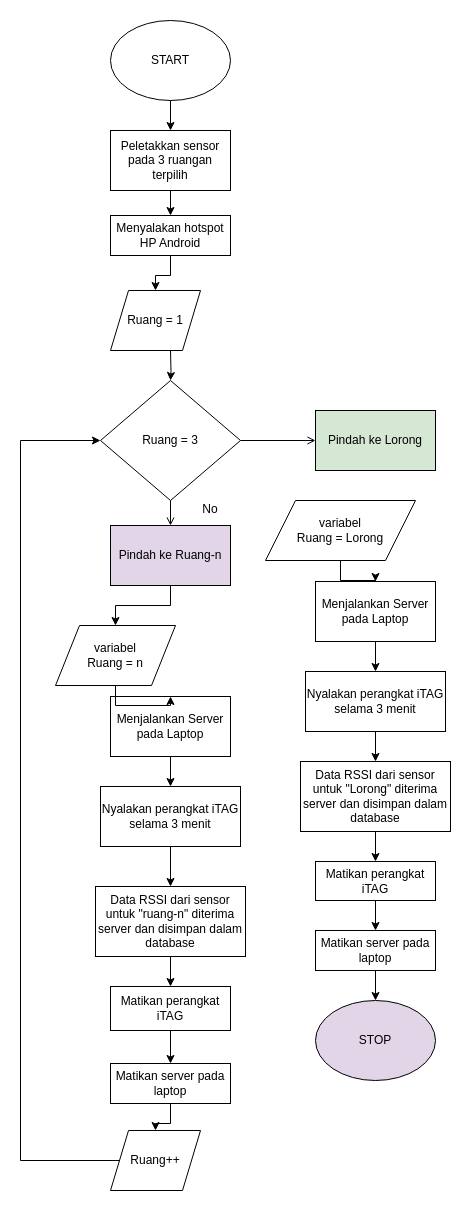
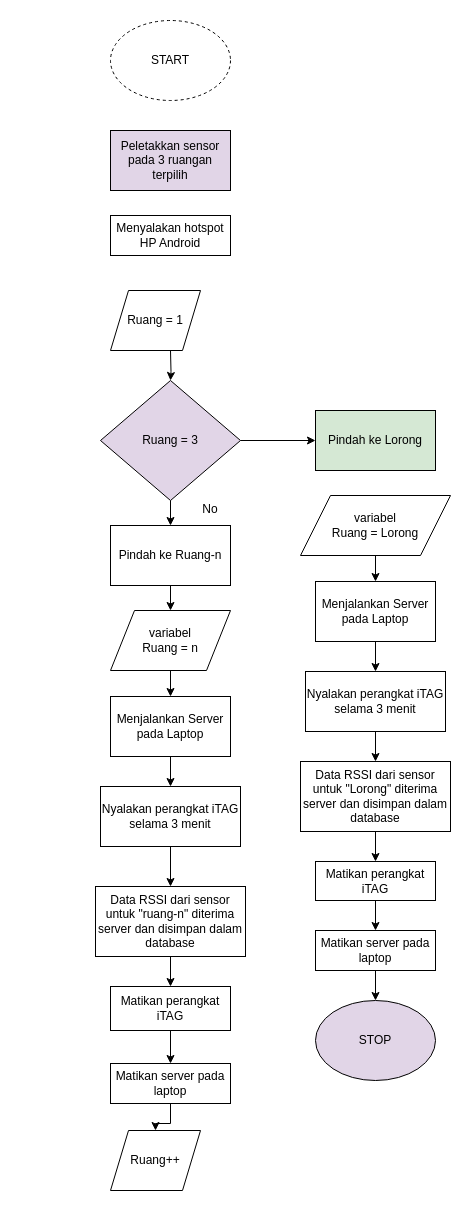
  <mxCell id="0" />
  <mxCell id="1" parent="0" />
  <mxCell id="2" value="" style="group" parent="1" vertex="1" connectable="0"><mxGeometry x="20" y="20" width="225" height="1056" as="geometry" /></mxCell>
- <mxCell id="3" value="START" style="ellipse;whiteSpace=wrap;html=1;" parent="2" vertex="1"><mxGeometry x="90" width="120" height="80" as="geometry" /></mxCell>
- <mxCell id="4" style="edgeStyle=orthogonalEdgeStyle;rounded=0;orthogonalLoop=1;jettySize=auto;html=1;exitX=0.5;exitY=1;exitDx=0;exitDy=0;entryX=0.5;entryY=0;entryDx=0;entryDy=0;" edge="1" parent="2" source="5" target="26"><mxGeometry relative="1" as="geometry" /></mxCell>
- <mxCell id="5" value="Peletakkan sensor pada 3 ruangan terpilih" style="rounded=0;whiteSpace=wrap;html=1;" parent="2" vertex="1"><mxGeometry x="90" y="110" width="120" height="60" as="geometry" /></mxCell>
- <mxCell id="6" value="" style="edgeStyle=orthogonalEdgeStyle;rounded=0;orthogonalLoop=1;jettySize=auto;html=1;" parent="2" source="3" target="5" edge="1"><mxGeometry relative="1" as="geometry" /></mxCell>
- <mxCell id="7" value="Ruang = 3" style="rhombus;whiteSpace=wrap;html=1;" parent="2" vertex="1"><mxGeometry x="80" y="360" width="140" height="120" as="geometry" /></mxCell>
+ <mxCell id="3" value="START" style="ellipse;whiteSpace=wrap;html=1;dashed=1;" parent="2" vertex="1"><mxGeometry x="90" width="120" height="80" as="geometry" /></mxCell>
+ <mxCell id="5" value="Peletakkan sensor pada 3 ruangan terpilih" style="rounded=0;whiteSpace=wrap;html=1;fillColor=#e1d5e7;" parent="2" vertex="1"><mxGeometry x="90" y="110" width="120" height="60" as="geometry" /></mxCell>
+ <mxCell id="7" value="Ruang = 3" style="rhombus;whiteSpace=wrap;html=1;fillColor=#e1d5e7;" parent="2" vertex="1"><mxGeometry x="80" y="360" width="140" height="120" as="geometry" /></mxCell>
  <mxCell id="8" value="Nyalakan perangkat iTAG selama 3 menit" style="rounded=0;whiteSpace=wrap;html=1;" parent="2" vertex="1"><mxGeometry x="80" y="766" width="140" height="60" as="geometry" /></mxCell>
  <mxCell id="9" value="Data RSSI dari sensor untuk &quot;ruang-n&quot; diterima server dan disimpan dalam database" style="rounded=0;whiteSpace=wrap;html=1;" parent="2" vertex="1"><mxGeometry x="75" y="866" width="150" height="70" as="geometry" /></mxCell>
  <mxCell id="10" value="" style="edgeStyle=orthogonalEdgeStyle;rounded=0;orthogonalLoop=1;jettySize=auto;html=1;" parent="2" source="8" target="9" edge="1"><mxGeometry relative="1" as="geometry" /></mxCell>
  <mxCell id="11" value="" style="edgeStyle=orthogonalEdgeStyle;rounded=0;orthogonalLoop=1;jettySize=auto;html=1;" parent="2" source="12" target="23" edge="1"><mxGeometry relative="1" as="geometry" /></mxCell>
  <mxCell id="12" value="Matikan perangkat iTAG" style="rounded=0;whiteSpace=wrap;html=1;" parent="2" vertex="1"><mxGeometry x="90" y="966" width="120" height="44" as="geometry" /></mxCell>
  <mxCell id="13" value="" style="edgeStyle=orthogonalEdgeStyle;rounded=0;orthogonalLoop=1;jettySize=auto;html=1;" parent="2" source="9" target="12" edge="1"><mxGeometry relative="1" as="geometry" /></mxCell>
  <mxCell id="14" value="" style="edgeStyle=orthogonalEdgeStyle;rounded=0;orthogonalLoop=1;jettySize=auto;html=1;" parent="2" target="7" edge="1"><mxGeometry relative="1" as="geometry"><mxPoint x="150" y="330" as="sourcePoint" /></mxGeometry></mxCell>
  <mxCell id="15" value="Ruang = 1" style="shape=parallelogram;perimeter=parallelogramPerimeter;whiteSpace=wrap;html=1;" parent="2" vertex="1"><mxGeometry x="90" y="270" width="90" height="60" as="geometry" /></mxCell>
  <mxCell id="16" value="" style="edgeStyle=orthogonalEdgeStyle;rounded=0;orthogonalLoop=1;jettySize=auto;html=1;" parent="2" source="17" target="8" edge="1"><mxGeometry relative="1" as="geometry" /></mxCell>
  <mxCell id="17" value="Menjalankan Server pada Laptop" style="rounded=0;whiteSpace=wrap;html=1;" parent="2" vertex="1"><mxGeometry x="90" y="676" width="120" height="60" as="geometry" /></mxCell>
  <mxCell id="18" value="" style="edgeStyle=orthogonalEdgeStyle;rounded=0;orthogonalLoop=1;jettySize=auto;html=1;" parent="2" source="19" target="17" edge="1"><mxGeometry relative="1" as="geometry" /></mxCell>
- <mxCell id="19" value="&lt;div&gt;variabel &lt;br&gt;&lt;/div&gt;&lt;div&gt;Ruang = n&lt;/div&gt;" style="shape=parallelogram;perimeter=parallelogramPerimeter;whiteSpace=wrap;html=1;" parent="2" vertex="1"><mxGeometry x="35" y="605" width="120" height="60" as="geometry" /></mxCell>
+ <mxCell id="19" value="&lt;div&gt;variabel &lt;br&gt;&lt;/div&gt;&lt;div&gt;Ruang = n&lt;/div&gt;" style="shape=parallelogram;perimeter=parallelogramPerimeter;whiteSpace=wrap;html=1;" parent="2" vertex="1"><mxGeometry x="90" y="590" width="120" height="60" as="geometry" /></mxCell>
  <mxCell id="20" value="" style="edgeStyle=orthogonalEdgeStyle;rounded=0;orthogonalLoop=1;jettySize=auto;html=1;" parent="2" source="21" target="19" edge="1"><mxGeometry relative="1" as="geometry" /></mxCell>
- <mxCell id="21" value="Pindah ke Ruang-n" style="rounded=0;whiteSpace=wrap;html=1;fillColor=#e1d5e7;" parent="2" vertex="1"><mxGeometry x="90" y="505" width="120" height="60" as="geometry" /></mxCell>
- <mxCell id="22" value="" style="edgeStyle=orthogonalEdgeStyle;rounded=0;orthogonalLoop=1;jettySize=auto;html=1;endArrow=open;" parent="2" source="7" target="21" edge="1"><mxGeometry relative="1" as="geometry" /></mxCell>
+ <mxCell id="21" value="Pindah ke Ruang-n" style="rounded=0;whiteSpace=wrap;html=1;" parent="2" vertex="1"><mxGeometry x="90" y="505" width="120" height="60" as="geometry" /></mxCell>
+ <mxCell id="22" value="" style="edgeStyle=orthogonalEdgeStyle;rounded=0;orthogonalLoop=1;jettySize=auto;html=1;" parent="2" source="7" target="21" edge="1"><mxGeometry relative="1" as="geometry" /></mxCell>
  <mxCell id="23" value="Matikan server pada laptop" style="rounded=0;whiteSpace=wrap;html=1;" parent="2" vertex="1"><mxGeometry x="90" y="1043" width="120" height="40" as="geometry" /></mxCell>
  <mxCell id="24" value="No" style="text;html=1;strokeColor=none;fillColor=none;align=center;verticalAlign=middle;whiteSpace=wrap;rounded=0;" vertex="1" parent="2"><mxGeometry x="170" y="479" width="40" height="20" as="geometry" /></mxCell>
- <mxCell id="25" value="" style="edgeStyle=orthogonalEdgeStyle;rounded=0;orthogonalLoop=1;jettySize=auto;html=1;" edge="1" parent="2" source="26" target="15"><mxGeometry relative="1" as="geometry" /></mxCell>
  <mxCell id="26" value="Menyalakan hotspot HP Android" style="rounded=0;whiteSpace=wrap;html=1;" vertex="1" parent="2"><mxGeometry x="90" y="195" width="120" height="40" as="geometry" /></mxCell>
  <mxCell id="27" value="Nyalakan perangkat iTAG selama 3 menit" style="rounded=0;whiteSpace=wrap;html=1;" parent="1" vertex="1"><mxGeometry x="305" y="671" width="140" height="60" as="geometry" /></mxCell>
  <mxCell id="28" value="Data RSSI dari sensor untuk &quot;Lorong&quot; diterima server dan disimpan dalam database" style="rounded=0;whiteSpace=wrap;html=1;" parent="1" vertex="1"><mxGeometry x="300" y="761" width="150" height="70" as="geometry" /></mxCell>
  <mxCell id="29" value="" style="edgeStyle=orthogonalEdgeStyle;rounded=0;orthogonalLoop=1;jettySize=auto;html=1;" parent="1" source="27" target="28" edge="1"><mxGeometry relative="1" as="geometry" /></mxCell>
  <mxCell id="30" style="edgeStyle=orthogonalEdgeStyle;rounded=0;orthogonalLoop=1;jettySize=auto;html=1;exitX=0.5;exitY=1;exitDx=0;exitDy=0;entryX=0.5;entryY=0;entryDx=0;entryDy=0;" parent="1" source="31" target="43" edge="1"><mxGeometry relative="1" as="geometry" /></mxCell>
  <mxCell id="31" value="Matikan perangkat iTAG" style="rounded=0;whiteSpace=wrap;html=1;" parent="1" vertex="1"><mxGeometry x="315" y="861" width="120" height="39" as="geometry" /></mxCell>
  <mxCell id="32" value="" style="edgeStyle=orthogonalEdgeStyle;rounded=0;orthogonalLoop=1;jettySize=auto;html=1;" parent="1" source="28" target="31" edge="1"><mxGeometry relative="1" as="geometry" /></mxCell>
  <mxCell id="33" value="" style="edgeStyle=orthogonalEdgeStyle;rounded=0;orthogonalLoop=1;jettySize=auto;html=1;" parent="1" source="34" target="27" edge="1"><mxGeometry relative="1" as="geometry" /></mxCell>
  <mxCell id="34" value="Menjalankan Server pada Laptop" style="rounded=0;whiteSpace=wrap;html=1;" parent="1" vertex="1"><mxGeometry x="315" y="581" width="120" height="60" as="geometry" /></mxCell>
  <mxCell id="35" value="" style="edgeStyle=orthogonalEdgeStyle;rounded=0;orthogonalLoop=1;jettySize=auto;html=1;" parent="1" source="36" target="34" edge="1"><mxGeometry relative="1" as="geometry" /></mxCell>
- <mxCell id="36" value="&lt;div&gt;variabel &lt;br&gt;&lt;/div&gt;&lt;div&gt;Ruang = Lorong&lt;br&gt;&lt;/div&gt;" style="shape=parallelogram;perimeter=parallelogramPerimeter;whiteSpace=wrap;html=1;" parent="1" vertex="1"><mxGeometry x="265" y="500" width="150" height="60" as="geometry" /></mxCell>
+ <mxCell id="36" value="&lt;div&gt;variabel &lt;br&gt;&lt;/div&gt;&lt;div&gt;Ruang = Lorong&lt;br&gt;&lt;/div&gt;" style="shape=parallelogram;perimeter=parallelogramPerimeter;whiteSpace=wrap;html=1;" parent="1" vertex="1"><mxGeometry x="300" y="495" width="150" height="60" as="geometry" /></mxCell>
  <mxCell id="37" value="Pindah ke Lorong" style="rounded=0;whiteSpace=wrap;html=1;fillColor=#d5e8d4;" parent="1" vertex="1"><mxGeometry x="315" y="410" width="120" height="60" as="geometry" /></mxCell>
- <mxCell id="38" value="" style="edgeStyle=orthogonalEdgeStyle;rounded=0;orthogonalLoop=1;jettySize=auto;html=1;endArrow=open;" parent="1" source="7" target="37" edge="1"><mxGeometry relative="1" as="geometry" /></mxCell>
+ <mxCell id="38" value="" style="edgeStyle=orthogonalEdgeStyle;rounded=0;orthogonalLoop=1;jettySize=auto;html=1;" parent="1" source="7" target="37" edge="1"><mxGeometry relative="1" as="geometry" /></mxCell>
  <mxCell id="39" value="Ruang++" style="shape=parallelogram;perimeter=parallelogramPerimeter;whiteSpace=wrap;html=1;" parent="1" vertex="1"><mxGeometry x="110" y="1130" width="90" height="60" as="geometry" /></mxCell>
- <mxCell id="40" value="" style="edgeStyle=orthogonalEdgeStyle;rounded=0;orthogonalLoop=1;jettySize=auto;html=1;entryX=0;entryY=0.5;entryDx=0;entryDy=0;exitX=0;exitY=0.5;exitDx=0;exitDy=0;" parent="1" source="39" target="7" edge="1"><mxGeometry relative="1" as="geometry"><mxPoint x="110" y="850" as="sourcePoint" /><mxPoint x="-10" y="540" as="targetPoint" /><Array as="points"><mxPoint x="20" y="1160" /><mxPoint x="20" y="440" /></Array></mxGeometry></mxCell>
  <mxCell id="41" value="" style="edgeStyle=orthogonalEdgeStyle;rounded=0;orthogonalLoop=1;jettySize=auto;html=1;" parent="1" source="23" target="39" edge="1"><mxGeometry relative="1" as="geometry" /></mxCell>
  <mxCell id="42" value="" style="edgeStyle=orthogonalEdgeStyle;rounded=0;orthogonalLoop=1;jettySize=auto;html=1;" parent="1" source="43" target="44" edge="1"><mxGeometry relative="1" as="geometry" /></mxCell>
  <mxCell id="43" value="Matikan server pada laptop" style="rounded=0;whiteSpace=wrap;html=1;" parent="1" vertex="1"><mxGeometry x="315" y="930" width="120" height="40" as="geometry" /></mxCell>
  <mxCell id="44" value="STOP" style="ellipse;whiteSpace=wrap;html=1;fillColor=#e1d5e7;" parent="1" vertex="1"><mxGeometry x="315" y="1000" width="120" height="80" as="geometry" /></mxCell>
